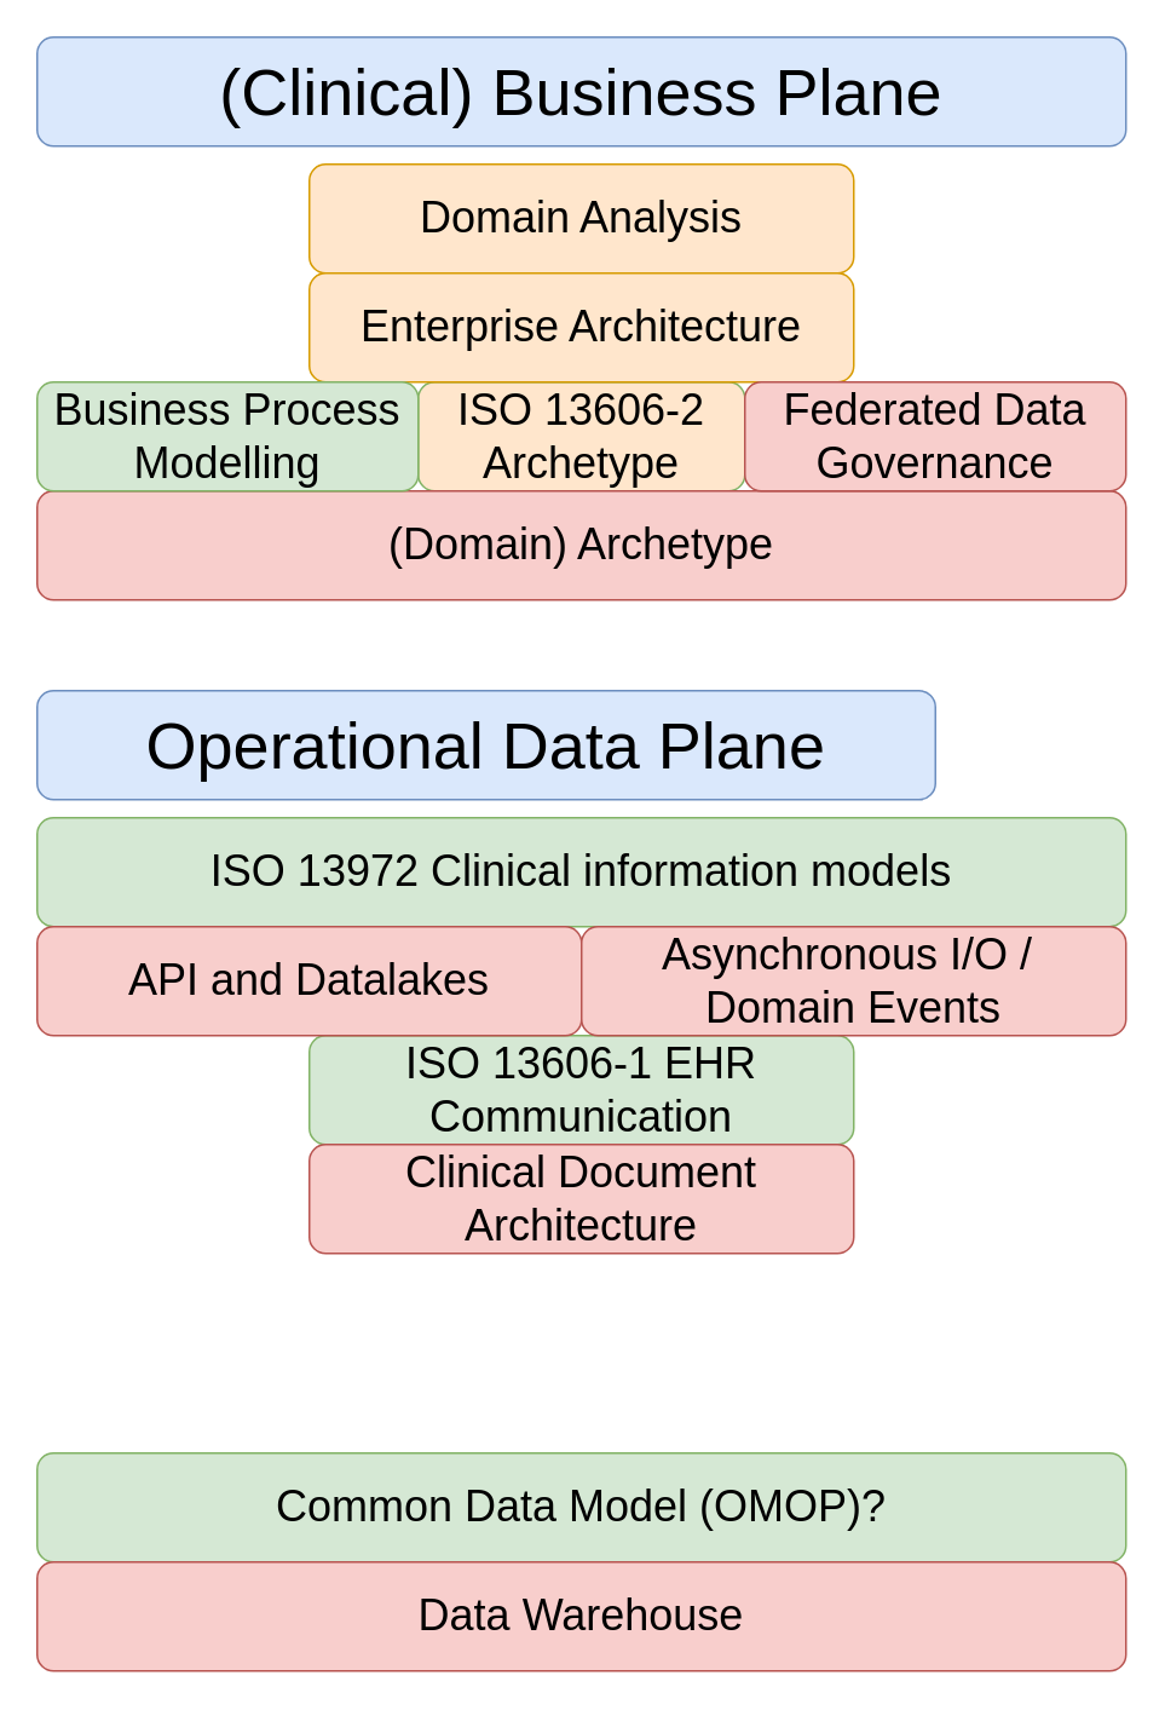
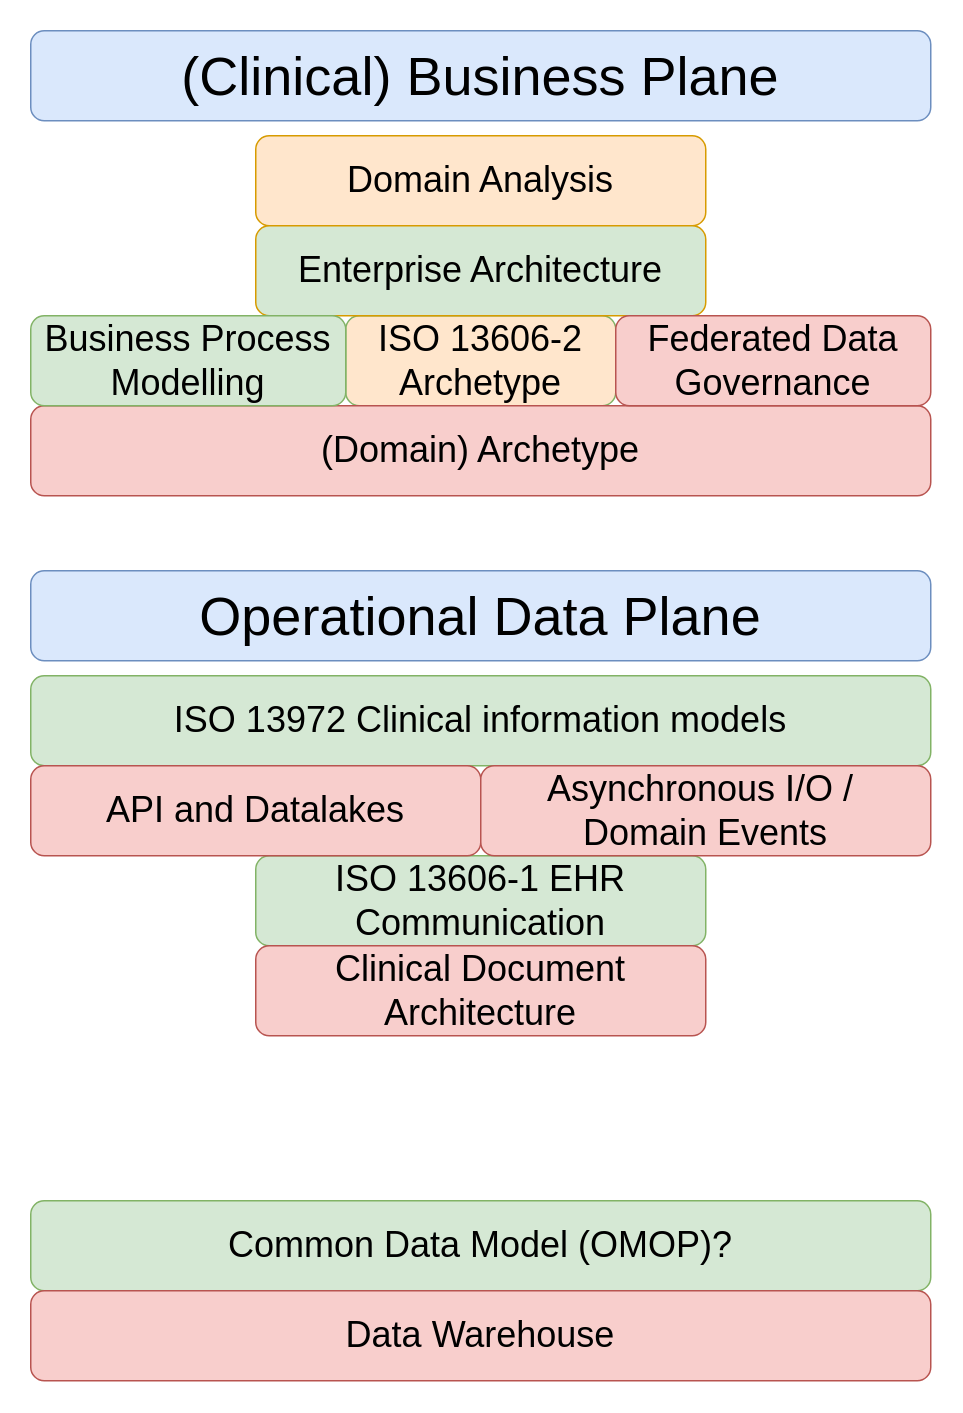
  <mxCell id="0" />
  <mxCell id="1" parent="0" />
  <mxCell id="2" value="&lt;font style=&quot;font-size: 36px;&quot;&gt;(Clinical) Business Plane&lt;/font&gt;" style="rounded=1;whiteSpace=wrap;html=1;fillColor=#dae8fc;strokeColor=#6c8ebf;" vertex="1" parent="1"><mxGeometry x="20" y="20" width="600" height="60" as="geometry" /></mxCell>
- <mxCell id="3" value="&lt;font style=&quot;font-size: 36px;&quot;&gt;Operational Data Plane&lt;/font&gt;" style="rounded=1;whiteSpace=wrap;html=1;fillColor=#dae8fc;strokeColor=#6c8ebf;" vertex="1" parent="1"><mxGeometry x="20" y="380" width="495" height="60" as="geometry" /></mxCell>
+ <mxCell id="3" value="&lt;font style=&quot;font-size: 36px;&quot;&gt;Operational Data Plane&lt;/font&gt;" style="rounded=1;whiteSpace=wrap;html=1;fillColor=#dae8fc;strokeColor=#6c8ebf;" vertex="1" parent="1"><mxGeometry x="20" y="380" width="600" height="60" as="geometry" /></mxCell>
  <mxCell id="4" value="&lt;font style=&quot;font-size: 24px;&quot;&gt;Domain Analysis&lt;/font&gt;" style="rounded=1;whiteSpace=wrap;html=1;fillColor=#ffe6cc;strokeColor=#d79b00;" vertex="1" parent="1"><mxGeometry x="170" y="90" width="300" height="60" as="geometry" /></mxCell>
  <mxCell id="5" value="&lt;span style=&quot;font-size: 24px;&quot;&gt;ISO 13606-2&lt;/span&gt;&lt;div&gt;&lt;span style=&quot;font-size: 24px;&quot;&gt;Archetype&lt;/span&gt;&lt;/div&gt;" style="rounded=1;whiteSpace=wrap;html=1;fillColor=#ffe6cc;strokeColor=#82b366;" vertex="1" parent="1"><mxGeometry x="230" y="210" width="180" height="60" as="geometry" /></mxCell>
  <mxCell id="6" value="&lt;font style=&quot;font-size: 24px;&quot;&gt;ISO 13972&amp;nbsp;Clinical information models&lt;/font&gt;" style="rounded=1;whiteSpace=wrap;html=1;fillColor=#d5e8d4;strokeColor=#82b366;" vertex="1" parent="1"><mxGeometry x="20" y="450" width="600" height="60" as="geometry" /></mxCell>
  <mxCell id="7" value="&lt;font style=&quot;font-size: 24px;&quot;&gt;ISO 13606-1 EHR Communication&lt;/font&gt;" style="rounded=1;whiteSpace=wrap;html=1;fillColor=#d5e8d4;strokeColor=#82b366;" vertex="1" parent="1"><mxGeometry x="170" y="570" width="300" height="60" as="geometry" /></mxCell>
  <mxCell id="8" value="&lt;font style=&quot;font-size: 24px;&quot;&gt;API and Datalakes&lt;/font&gt;" style="rounded=1;whiteSpace=wrap;html=1;fillColor=#f8cecc;strokeColor=#b85450;" vertex="1" parent="1"><mxGeometry x="20" y="510" width="300" height="60" as="geometry" /></mxCell>
  <mxCell id="9" value="&lt;font style=&quot;font-size: 24px;&quot;&gt;Asynchronous I/O /&amp;nbsp;&lt;br&gt;Domain Events&lt;/font&gt;" style="rounded=1;whiteSpace=wrap;html=1;fillColor=#f8cecc;strokeColor=#b85450;" vertex="1" parent="1"><mxGeometry x="320" y="510" width="300" height="60" as="geometry" /></mxCell>
  <mxCell id="10" value="&lt;font style=&quot;font-size: 24px;&quot;&gt;Clinical Document Architecture&lt;/font&gt;" style="rounded=1;whiteSpace=wrap;html=1;fillColor=#f8cecc;strokeColor=#b85450;" vertex="1" parent="1"><mxGeometry x="170" y="630" width="300" height="60" as="geometry" /></mxCell>
  <mxCell id="11" value="&lt;font style=&quot;font-size: 24px;&quot;&gt;(Domain) Archetype&lt;/font&gt;" style="rounded=1;whiteSpace=wrap;html=1;fillColor=#f8cecc;strokeColor=#b85450;" vertex="1" parent="1"><mxGeometry x="20" y="270" width="600" height="60" as="geometry" /></mxCell>
  <mxCell id="12" value="&lt;font style=&quot;font-size: 24px;&quot;&gt;Common Data Model (OMOP)?&lt;/font&gt;" style="rounded=1;whiteSpace=wrap;html=1;fillColor=#d5e8d4;strokeColor=#82b366;" vertex="1" parent="1"><mxGeometry x="20" y="800" width="600" height="60" as="geometry" /></mxCell>
  <mxCell id="13" value="&lt;font style=&quot;font-size: 24px;&quot;&gt;Data Warehouse&lt;/font&gt;" style="rounded=1;whiteSpace=wrap;html=1;fillColor=#f8cecc;strokeColor=#b85450;" vertex="1" parent="1"><mxGeometry x="20" y="860" width="600" height="60" as="geometry" /></mxCell>
- <mxCell id="14" value="&lt;font style=&quot;font-size: 24px;&quot;&gt;Enterprise Architecture&lt;/font&gt;" style="rounded=1;whiteSpace=wrap;html=1;fillColor=#ffe6cc;strokeColor=#d79b00;" vertex="1" parent="1"><mxGeometry x="170" y="150" width="300" height="60" as="geometry" /></mxCell>
+ <mxCell id="14" value="&lt;font style=&quot;font-size: 24px;&quot;&gt;Enterprise Architecture&lt;/font&gt;" style="rounded=1;whiteSpace=wrap;html=1;fillColor=#d5e8d4;strokeColor=#d79b00;" vertex="1" parent="1"><mxGeometry x="170" y="150" width="300" height="60" as="geometry" /></mxCell>
  <mxCell id="15" value="&lt;span style=&quot;font-size: 24px;&quot;&gt;Business Process Modelling&lt;/span&gt;" style="rounded=1;whiteSpace=wrap;html=1;fillColor=#d5e8d4;strokeColor=#82b366;" vertex="1" parent="1"><mxGeometry x="20" y="210" width="210" height="60" as="geometry" /></mxCell>
  <mxCell id="16" value="&lt;span style=&quot;font-size: 24px;&quot;&gt;Federated Data Governance&lt;/span&gt;" style="rounded=1;whiteSpace=wrap;html=1;fillColor=#f8cecc;strokeColor=#b85450;" vertex="1" parent="1"><mxGeometry x="410" y="210" width="210" height="60" as="geometry" /></mxCell>
